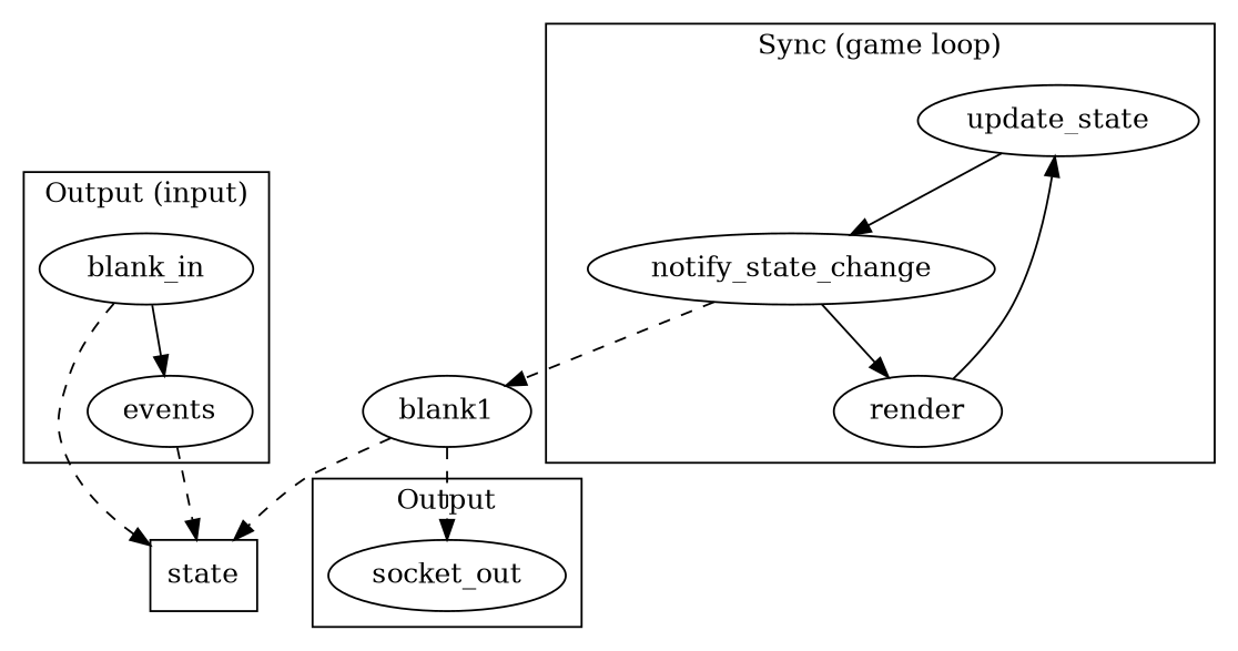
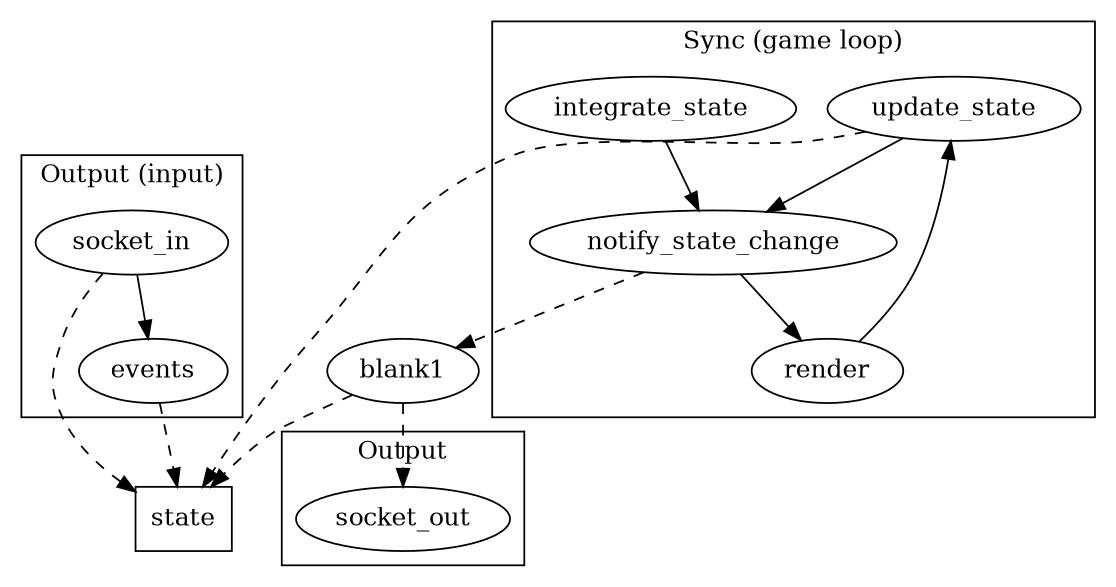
  digraph {
    edge [style=dashed]
    socket_out
-   socket_in [label=blank_in]
+   socket_in
    events
    update_state
+   integrate_state
    notify_state_change
    render
    state [shape=box]
    blank1
    subgraph cluster_1 {
      label=Output
      socket_out
    }
    subgraph cluster_2 {
      label="Output (input)"
      socket_in
      events
    }
    subgraph cluster_3 {
      label="Sync (game loop)"
      update_state
+     integrate_state
      notify_state_change
      render
    }
    socket_in -> events [style=""]
    socket_in -> state
    events -> state
    update_state -> notify_state_change [style=""]
+   update_state -> state
+   integrate_state -> notify_state_change [style=""]
    notify_state_change -> render [style=""]
    notify_state_change -> blank1
    render -> update_state [style=""]
    blank1 -> socket_out
    blank1 -> state
  }
